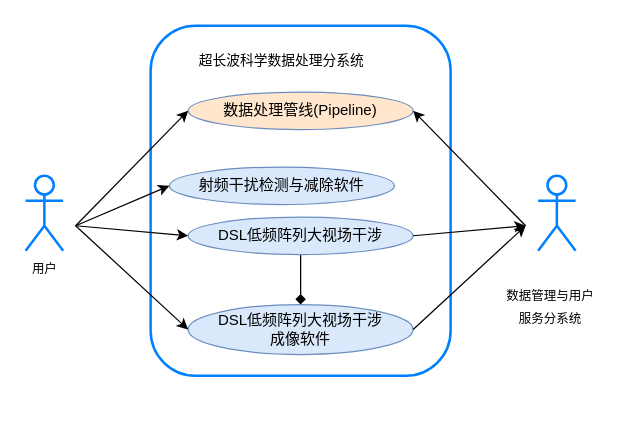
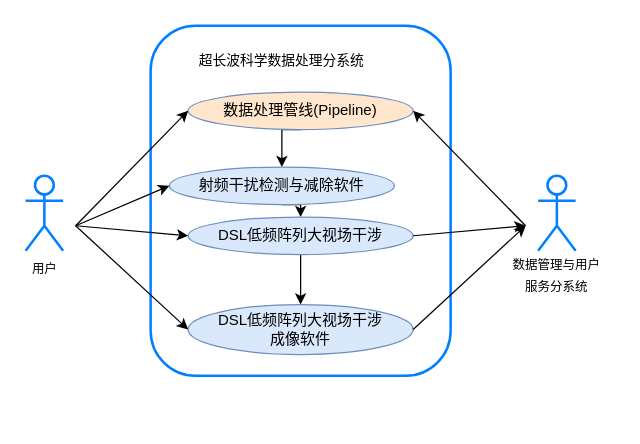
  <mxCell id="0" />
  <mxCell id="1" parent="0" />
  <mxCell id="2" value="&lt;font style=&quot;font-size: 10px;&quot;&gt;用户&lt;/font&gt;" style="shape=umlActor;verticalLabelPosition=bottom;verticalAlign=top;html=1;outlineConnect=0;fillColor=none;strokeColor=#007FFF;strokeWidth=2;" vertex="1" parent="1"><mxGeometry x="20" y="140" width="30" height="60" as="geometry" /></mxCell>
  <mxCell id="3" value="" style="rounded=1;whiteSpace=wrap;html=1;fillColor=none;strokeColor=#007FFF;strokeWidth=2;" vertex="1" parent="1"><mxGeometry x="120" y="20" width="240" height="280" as="geometry" /></mxCell>
  <mxCell id="4" value="&lt;span style=&quot;text-align: start; font-family: DengXian;&quot; lang=&quot;ZH-CN&quot;&gt;&lt;font style=&quot;font-size: 11px;&quot;&gt;超长波科学数据处理分系统&lt;/font&gt;&lt;/span&gt;&lt;span style=&quot;text-align: start;&quot;&gt;&lt;/span&gt;" style="text;html=1;align=center;verticalAlign=middle;whiteSpace=wrap;rounded=0;fontSize=10;" vertex="1" parent="1"><mxGeometry x="145" y="33" width="160" height="30" as="geometry" /></mxCell>
+ <mxCell id="5" style="edgeStyle=orthogonalEdgeStyle;rounded=0;orthogonalLoop=1;jettySize=auto;html=1;exitX=0.5;exitY=1;exitDx=0;exitDy=0;entryX=0.5;entryY=0;entryDx=0;entryDy=0;" edge="1" parent="1" source="6" target="8"><mxGeometry relative="1" as="geometry" /></mxCell>
  <mxCell id="6" value="数据处理管线(Pipeline)" style="ellipse;whiteSpace=wrap;html=1;fillColor=#ffe6cc;strokeColor=#6c8ebf;" vertex="1" parent="1"><mxGeometry x="150" y="73" width="180" height="30" as="geometry" /></mxCell>
+ <mxCell id="7" style="edgeStyle=orthogonalEdgeStyle;rounded=0;orthogonalLoop=1;jettySize=auto;html=1;exitX=0.5;exitY=1;exitDx=0;exitDy=0;entryX=0.5;entryY=0;entryDx=0;entryDy=0;" edge="1" parent="1" source="8" target="10"><mxGeometry relative="1" as="geometry" /></mxCell>
  <mxCell id="8" value="射频干扰检测与减除软件" style="ellipse;whiteSpace=wrap;html=1;fillColor=#dae8fc;strokeColor=#6c8ebf;" vertex="1" parent="1"><mxGeometry x="135" y="133" width="180" height="30" as="geometry" /></mxCell>
- <mxCell id="9" style="edgeStyle=orthogonalEdgeStyle;rounded=0;orthogonalLoop=1;jettySize=auto;html=1;exitX=0.5;exitY=1;exitDx=0;exitDy=0;entryX=0.5;entryY=0;entryDx=0;entryDy=0;endArrow=diamond;" edge="1" parent="1" source="10" target="11"><mxGeometry relative="1" as="geometry" /></mxCell>
+ <mxCell id="9" style="edgeStyle=orthogonalEdgeStyle;rounded=0;orthogonalLoop=1;jettySize=auto;html=1;exitX=0.5;exitY=1;exitDx=0;exitDy=0;entryX=0.5;entryY=0;entryDx=0;entryDy=0;" edge="1" parent="1" source="10" target="11"><mxGeometry relative="1" as="geometry" /></mxCell>
  <mxCell id="10" value="DSL低频阵列大视场干涉" style="ellipse;whiteSpace=wrap;html=1;fillColor=#dae8fc;strokeColor=#6c8ebf;" vertex="1" parent="1"><mxGeometry x="150" y="173" width="180" height="30" as="geometry" /></mxCell>
  <mxCell id="11" value="DSL低频阵列大视场干涉&lt;div&gt;成像软件&lt;/div&gt;" style="ellipse;whiteSpace=wrap;html=1;fillColor=#dae8fc;strokeColor=#6c8ebf;" vertex="1" parent="1"><mxGeometry x="150" y="243" width="180" height="40" as="geometry" /></mxCell>
  <mxCell id="12" style="edgeStyle=orthogonalEdgeStyle;rounded=0;orthogonalLoop=1;jettySize=auto;html=1;exitX=0.5;exitY=1;exitDx=0;exitDy=0;entryX=0.5;entryY=0;entryDx=0;entryDy=0;" edge="1" parent="1"><mxGeometry relative="1" as="geometry"><mxPoint x="240" y="333" as="targetPoint" /></mxGeometry></mxCell>
  <mxCell id="13" value="" style="shape=umlActor;verticalLabelPosition=bottom;verticalAlign=top;html=1;outlineConnect=0;gradientColor=default;fillColor=none;strokeColor=#007FFF;strokeWidth=2;" vertex="1" parent="1"><mxGeometry x="430" y="140" width="30" height="60" as="geometry" /></mxCell>
- <mxCell id="14" value="&lt;span style=&quot;text-align: start; font-family: DengXian;&quot; lang=&quot;ZH-CN&quot;&gt;&lt;font style=&quot;font-size: 10px;&quot;&gt;数据管理与用户&lt;/font&gt;&lt;/span&gt;&lt;div&gt;&lt;span style=&quot;text-align: start; font-family: DengXian;&quot; lang=&quot;ZH-CN&quot;&gt;&lt;font style=&quot;font-size: 10px;&quot;&gt;服务分系统&lt;/font&gt;&lt;/span&gt;&lt;span style=&quot;font-size: medium; text-align: start;&quot;&gt;&lt;/span&gt;&lt;/div&gt;" style="text;html=1;align=center;verticalAlign=middle;whiteSpace=wrap;rounded=0;" vertex="1" parent="1"><mxGeometry x="395" y="230" width="90" height="30" as="geometry" /></mxCell>
+ <mxCell id="14" value="&lt;span style=&quot;text-align: start; font-family: DengXian;&quot; lang=&quot;ZH-CN&quot;&gt;&lt;font style=&quot;font-size: 10px;&quot;&gt;数据管理与用户&lt;/font&gt;&lt;/span&gt;&lt;div&gt;&lt;span style=&quot;text-align: start; font-family: DengXian;&quot; lang=&quot;ZH-CN&quot;&gt;&lt;font style=&quot;font-size: 10px;&quot;&gt;服务分系统&lt;/font&gt;&lt;/span&gt;&lt;span style=&quot;font-size: medium; text-align: start;&quot;&gt;&lt;/span&gt;&lt;/div&gt;" style="text;html=1;align=center;verticalAlign=middle;whiteSpace=wrap;rounded=0;" vertex="1" parent="1"><mxGeometry x="400" y="205" width="90" height="30" as="geometry" /></mxCell>
  <mxCell id="15" value="" style="endArrow=classic;html=1;rounded=0;entryX=1;entryY=0.5;entryDx=0;entryDy=0;" edge="1" parent="1" target="6"><mxGeometry width="50" height="50" relative="1" as="geometry"><mxPoint x="420" y="180" as="sourcePoint" /><mxPoint x="330" y="270" as="targetPoint" /></mxGeometry></mxCell>
  <mxCell id="16" value="" style="endArrow=classic;html=1;rounded=0;entryX=0;entryY=0.5;entryDx=0;entryDy=0;" edge="1" parent="1" target="6"><mxGeometry width="50" height="50" relative="1" as="geometry"><mxPoint x="60" y="180" as="sourcePoint" /><mxPoint x="330" y="270" as="targetPoint" /></mxGeometry></mxCell>
  <mxCell id="17" value="" style="endArrow=classic;html=1;rounded=0;entryX=0;entryY=0.5;entryDx=0;entryDy=0;" edge="1" parent="1" target="8"><mxGeometry width="50" height="50" relative="1" as="geometry"><mxPoint x="60" y="180" as="sourcePoint" /><mxPoint x="330" y="270" as="targetPoint" /></mxGeometry></mxCell>
  <mxCell id="18" value="" style="endArrow=classic;html=1;rounded=0;entryX=0;entryY=0.5;entryDx=0;entryDy=0;" edge="1" parent="1" target="10"><mxGeometry width="50" height="50" relative="1" as="geometry"><mxPoint x="60" y="180" as="sourcePoint" /><mxPoint x="330" y="270" as="targetPoint" /></mxGeometry></mxCell>
  <mxCell id="19" value="" style="endArrow=classic;html=1;rounded=0;entryX=0;entryY=0.5;entryDx=0;entryDy=0;" edge="1" parent="1" target="11"><mxGeometry width="50" height="50" relative="1" as="geometry"><mxPoint x="60" y="180" as="sourcePoint" /><mxPoint x="330" y="270" as="targetPoint" /></mxGeometry></mxCell>
  <mxCell id="20" value="" style="endArrow=classic;html=1;rounded=0;exitX=1;exitY=0.5;exitDx=0;exitDy=0;" edge="1" parent="1" source="11"><mxGeometry width="50" height="50" relative="1" as="geometry"><mxPoint x="280" y="320" as="sourcePoint" /><mxPoint x="420" y="180" as="targetPoint" /></mxGeometry></mxCell>
  <mxCell id="21" value="" style="endArrow=classic;html=1;rounded=0;exitX=1;exitY=0.5;exitDx=0;exitDy=0;" edge="1" parent="1" source="10"><mxGeometry width="50" height="50" relative="1" as="geometry"><mxPoint x="280" y="320" as="sourcePoint" /><mxPoint x="420" y="180" as="targetPoint" /></mxGeometry></mxCell>
